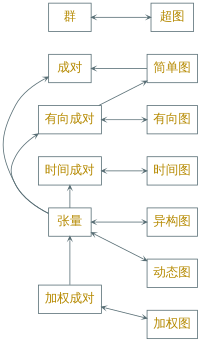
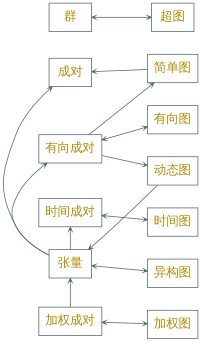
  digraph {
    concentrate=true
    fontname=Montserrat
    nodesep=0.4
    rankdir=LR
    ranksep=0.8
    node [color="#586e75" fontcolor="#b58900" fontname=Montserrat fontsize=16 shape=box]
    edge [arrowhead=vee arrowsize=0.5 color="#586e75" fontcolor="#268bd2" fontname=Montserrat fontsize=12]
    "成对"
    "加权成对"
    "有向成对"
    "时间成对"
    "张量"
    "群"
    "加权图"
    "简单图"
    "有向图"
    "时间图"
    "动态图"
    "异构图"
    "超图"
    subgraph sub_1 {
      rank=same
      "成对"
      "加权成对"
      "有向成对"
      "时间成对"
      "张量"
      "群"
    }
    "成对" -> "张量" [arrowtail=vee dir=back]
    "加权成对" -> "加权图"
    "有向成对" -> "张量" [arrowtail=vee dir=back]
    "有向成对" -> "简单图"
    "有向成对" -> "有向图"
    "时间成对" -> "张量" [arrowtail=vee dir=back]
    "时间成对" -> "时间图"
    "张量" -> "加权成对" [arrowtail=vee dir=back]
-   "张量" -> "动态图"
+   "有向成对" -> "动态图"
    "张量" -> "异构图"
    "群" -> "超图"
    "加权图" -> "加权成对"
    "简单图" -> "成对"
    "有向图" -> "有向成对"
    "时间图" -> "时间成对"
    "动态图" -> "张量"
    "异构图" -> "张量"
    "超图" -> "群"
  }
